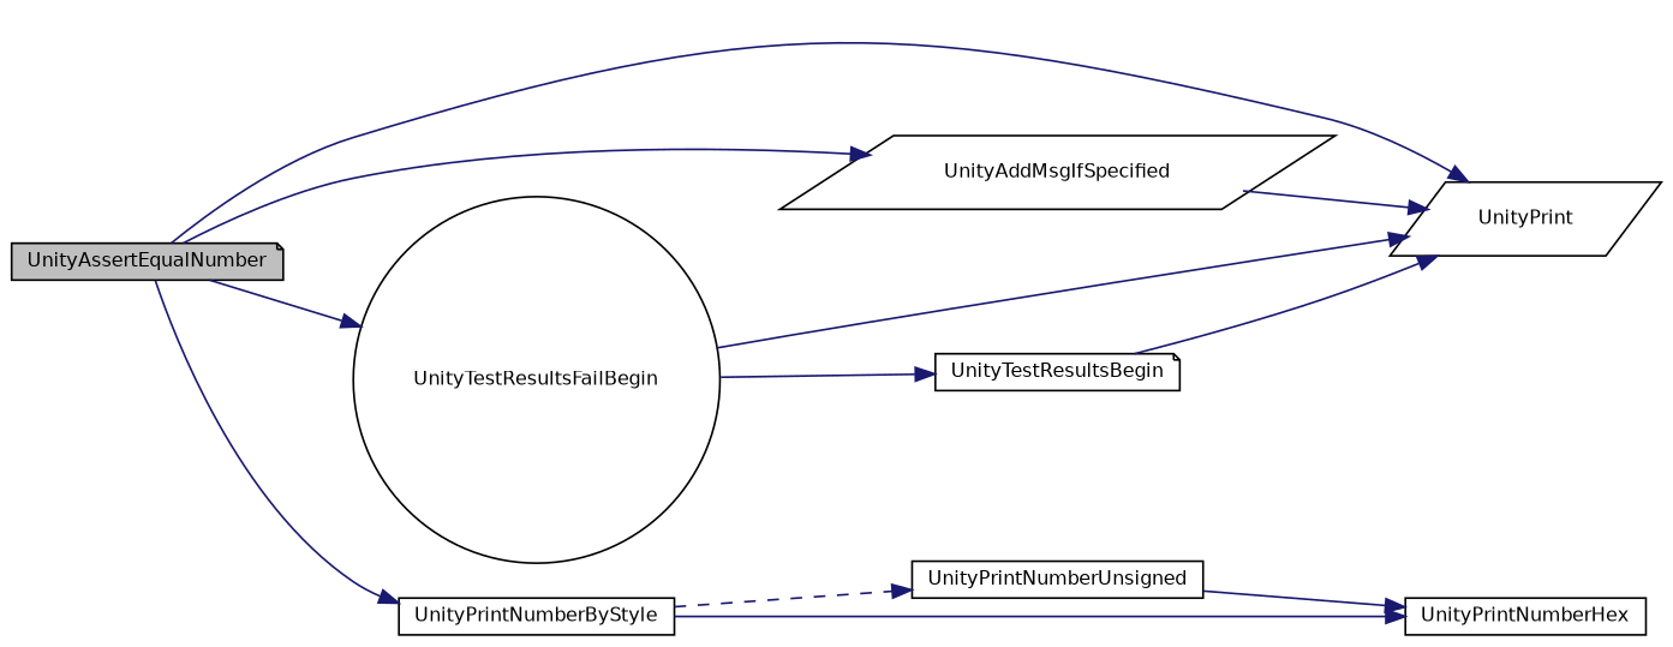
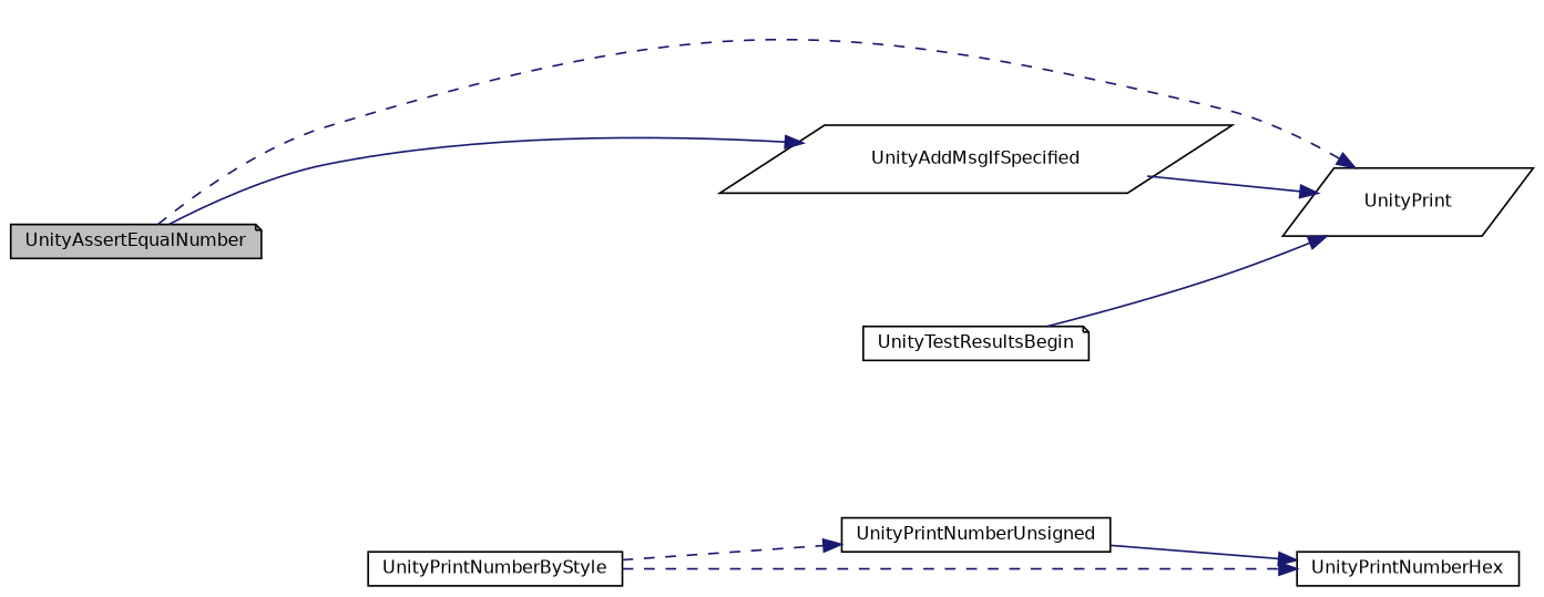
  digraph {
    rankdir=LR
    node [color=black fillcolor=white fontname=Helvetica fontsize=10 shape=box style=filled]
    edge [color=midnightblue fontname=Helvetica fontsize=10 labelfontname=Helvetica labelfontsize=10 style=solid]
    n1 [fillcolor=grey75 fontcolor=black height=0.2 label=UnityAssertEqualNumber shape=note width=0.4]
-   n2 [height=0.2 label=UnityTestResultsFailBegin shape=circle width=0.4]
    n3 [height=0.2 label=UnityPrint shape=parallelogram width=0.4]
    n4 [height=0.2 label=UnityPrintNumberByStyle width=0.4]
    n5 [height=0.2 label=UnityAddMsgIfSpecified shape=parallelogram width=0.4]
    n6 [height=0.2 label=UnityTestResultsBegin shape=note width=0.4]
    n7 [height=0.2 label=UnityPrintNumberHex width=0.4]
    n8 [height=0.2 label=UnityPrintNumberUnsigned width=0.4]
-   n1 -> n2
-   n1 -> n3
-   n1 -> n4
+   n1 -> n3 [style=dashed]
    n1 -> n5
-   n2 -> n3
-   n2 -> n6
-   n4 -> n7
+   n4 -> n7 [style=dashed]
    n4 -> n8 [style=dashed]
    n5 -> n3
    n6 -> n3
    n8 -> n7
  }
